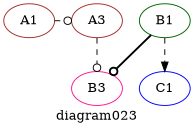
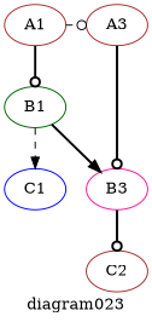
  digraph {
    label=diagram023
    rankdir=TB
    node [color=brown]
    edge [arrowhead=odot style=dashed]
    A1
    n2 [label=A3]
    B1 [color=darkgreen]
    n4 [color=deeppink label=B3]
    C1 [color=blue]
+   C2
    subgraph sub_1 {
      rank=same
      rankdir=LR
      A1
      n2
    }
    A1 -> n2
-   n2 -> n4
-   B1 -> n4 [style=bold]
+   A1 -> B1 [style=bold]
+   n2 -> n4 [style=bold]
+   B1 -> n4 [arrowhead=normal style=bold]
    B1 -> C1 [arrowhead=normal]
+   n4 -> C2 [style=bold]
  }
